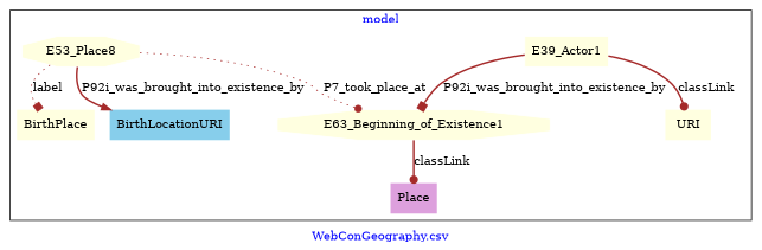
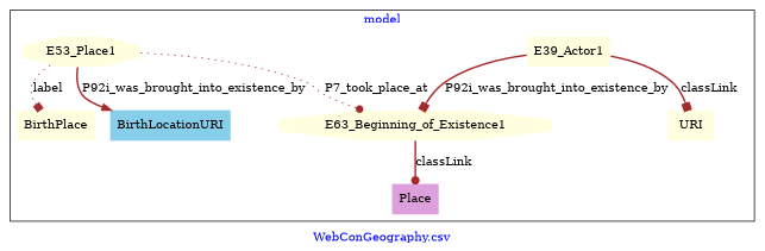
  digraph {
    fontcolor=blue
    label="WebConGeography.csv"
    remincross=true
    node [fillcolor=lightyellow shape=plaintext style=filled]
    edge [arrowhead=dot color=brown fontcolor=black style=bold]
    n1 [color=white label=E39_Actor1 shape=box]
    n2 [color=white label=E63_Beginning_of_Existence1 shape=octagon]
-   n3 [color=white label=E53_Place8 shape=octagon]
+   n3 [color=white label=E53_Place1 shape=octagon]
    n4 [fillcolor=plum label=Place]
    n5 [fillcolor=skyblue label=BirthLocationURI]
    n6 [label=BirthPlace]
    n7 [label=URI]
    subgraph cluster_1 {
      label=model
      n1
      n2
      n3
      n4
      n5
      n6
      n7
    }
    n1 -> n2 [arrowhead=box label=P92i_was_brought_into_existence_by]
-   n1 -> n7 [label=classLink]
+   n1 -> n7 [arrowhead=box label=classLink]
    n2 -> n4 [label=classLink]
    n3 -> n2 [label=P7_took_place_at style=dotted]
    n3 -> n5 [arrowhead=normal label=P92i_was_brought_into_existence_by]
    n3 -> n6 [arrowhead=box label=label style=dotted]
  }
